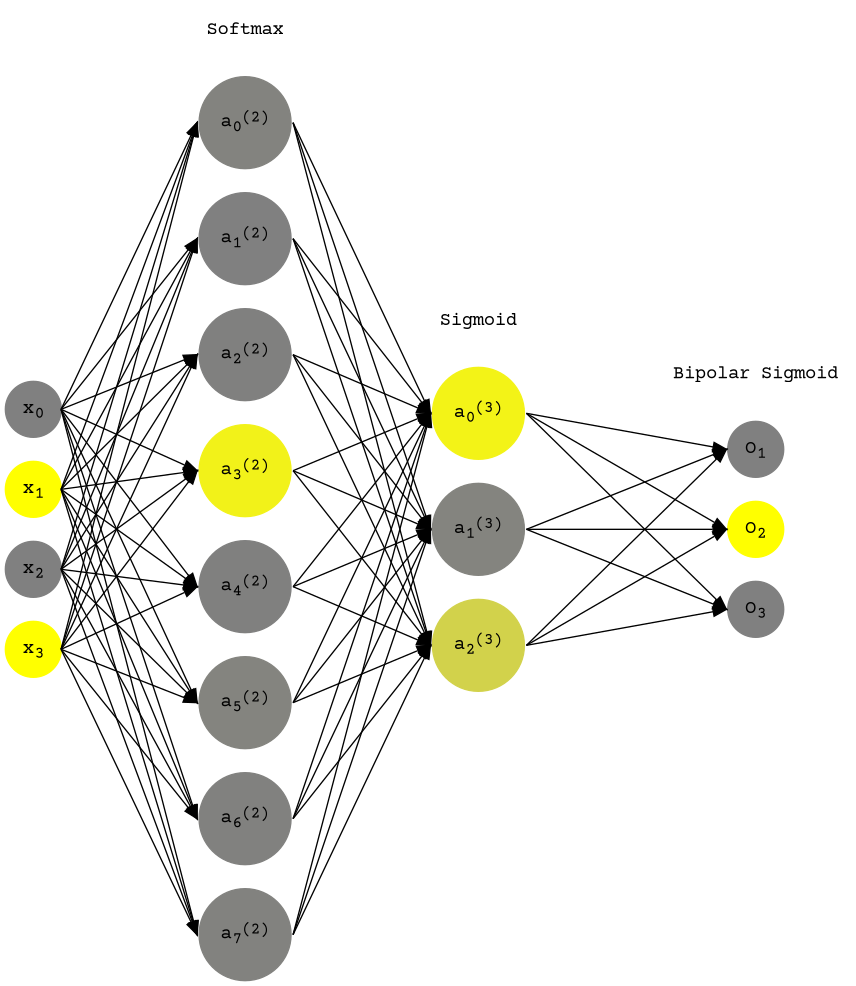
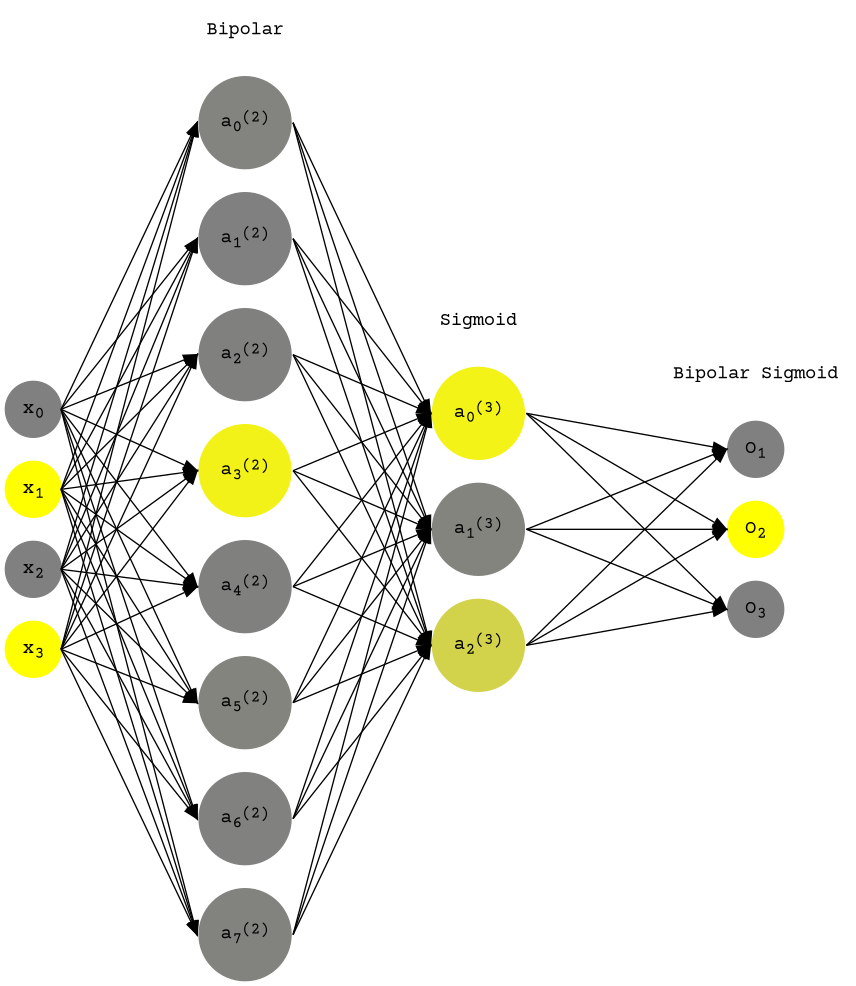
  digraph {
    rankdir=LR
    ranksep=1.4
    splines=false
    fontname="Courier Prime"
    node [color="0.1667, 0.0, 0.5" fillcolor="0.1667, 0.0, 0.5" shape=circle style=filled fontname="Courier Prime"]
    edge [headport=w style=solid tailport=e fontname="Courier Prime"]
    n1 [label=<x<sub>0</sub>>]
    n2 [color="0.1667, 1.0, 1.0" fillcolor="0.1667, 1.0, 1.0" label=<x<sub>1</sub>>]
    n3 [label=<x<sub>2</sub>>]
    n4 [color="0.1667, 1.0, 1.0" fillcolor="0.1667, 1.0, 1.0" label=<x<sub>3</sub>>]
    n5 [color="0.1667, 0.030517, 0.515258" fillcolor="0.1667, 0.030517, 0.515258" label=<a<sub>0</sub><sup>(2)</sup>>]
    n6 [color="0.1667, 0.000697, 0.500349" fillcolor="0.1667, 0.000697, 0.500349" label=<a<sub>1</sub><sup>(2)</sup>>]
    n7 [color="0.1667, 0.001593, 0.500797" fillcolor="0.1667, 0.001593, 0.500797" label=<a<sub>2</sub><sup>(2)</sup>>]
    n8 [color="0.1667, 0.895378, 0.947689" fillcolor="0.1667, 0.895378, 0.947689" label=<a<sub>3</sub><sup>(2)</sup>>]
    n9 [color="0.1667, 0.001180, 0.500590" fillcolor="0.1667, 0.001180, 0.500590" label=<a<sub>4</sub><sup>(2)</sup>>]
    n10 [color="0.1667, 0.036123, 0.518062" fillcolor="0.1667, 0.036123, 0.518062" label=<a<sub>5</sub><sup>(2)</sup>>]
    n11 [color="0.1667, 0.012696, 0.506348" fillcolor="0.1667, 0.012696, 0.506348" label=<a<sub>6</sub><sup>(2)</sup>>]
    n12 [color="0.1667, 0.021816, 0.510908" fillcolor="0.1667, 0.021816, 0.510908" label=<a<sub>7</sub><sup>(2)</sup>>]
    n13 [color="0.1667, 0.903465, 0.951733" fillcolor="0.1667, 0.903465, 0.951733" label=<a<sub>0</sub><sup>(3)</sup>>]
    n14 [color="0.1667, 0.035990, 0.517995" fillcolor="0.1667, 0.035990, 0.517995" label=<a<sub>1</sub><sup>(3)</sup>>]
    n15 [color="0.1667, 0.642690, 0.821345" fillcolor="0.1667, 0.642690, 0.821345" label=<a<sub>2</sub><sup>(3)</sup>>]
    n16 [label=<O<sub>1</sub>>]
    n17 [color="0.1667, 1.0, 1.0" fillcolor="0.1667, 1.0, 1.0" label=<O<sub>2</sub>>]
    n18 [label=<O<sub>3</sub>>]
-   n19 [label=Softmax shape=plaintext color="" fillcolor="" style=""]
+   n19 [label=Bipolar shape=plaintext color="" fillcolor="" style=""]
    n20 [label=Sigmoid shape=plaintext color="" fillcolor="" style=""]
    n21 [label="Bipolar Sigmoid" shape=plaintext color="" fillcolor="" style=""]
    subgraph sub_1 {
      n1
    }
    subgraph sub_2 {
      n2
    }
    subgraph sub_3 {
      n3
    }
    subgraph sub_4 {
      n4
    }
    subgraph sub_5 {
      n5
    }
    subgraph sub_6 {
      n6
    }
    subgraph sub_7 {
      n7
    }
    subgraph sub_8 {
      n8
    }
    subgraph sub_9 {
      n9
    }
    subgraph sub_10 {
      n10
    }
    subgraph sub_11 {
      n11
    }
    subgraph sub_12 {
      n12
    }
    subgraph sub_13 {
      n13
    }
    subgraph sub_14 {
      n14
    }
    subgraph sub_15 {
      n15
    }
    subgraph sub_16 {
      n16
    }
    subgraph sub_17 {
      n17
    }
    subgraph sub_18 {
      n18
    }
    subgraph sub_19 {
      rank=same
      n1
      n2
      n3
      n4
    }
    subgraph sub_20 {
      rank=same
      n5
      n6
      n7
      n8
      n9
      n10
      n11
      n12
    }
    subgraph sub_21 {
      rank=same
      n13
      n14
      n15
    }
    subgraph sub_22 {
      rank=same
      n16
      n17
      n18
    }
    subgraph sub_23 {
      rank=same
      n5
      n19
    }
    subgraph sub_24 {
      rank=same
      n13
      n20
    }
    subgraph sub_25 {
      rank=same
      n16
      n21
    }
    n1 -> n2 [style=invis]
    n1 -> n5
    n1 -> n6
    n1 -> n7
    n1 -> n8
    n1 -> n9
    n1 -> n10
    n1 -> n11
    n1 -> n12
    n2 -> n3 [style=invis]
    n2 -> n5
    n2 -> n6
    n2 -> n7
    n2 -> n8
    n2 -> n9
    n2 -> n10
    n2 -> n11
    n2 -> n12
    n3 -> n4 [style=invis]
    n3 -> n5
    n3 -> n6
    n3 -> n7
    n3 -> n8
    n3 -> n9
    n3 -> n10
    n3 -> n11
    n3 -> n12
    n4 -> n5
    n4 -> n6
    n4 -> n7
    n4 -> n8
    n4 -> n9
    n4 -> n10
    n4 -> n11
    n4 -> n12
    n5 -> n6 [style=invis]
    n5 -> n13
    n5 -> n14
    n5 -> n15
    n6 -> n7 [style=invis]
    n6 -> n13
    n6 -> n14
    n6 -> n15
    n7 -> n8 [style=invis]
    n7 -> n13
    n7 -> n14
    n7 -> n15
    n8 -> n9 [style=invis]
    n8 -> n13
    n8 -> n14
    n8 -> n15
    n9 -> n10 [style=invis]
    n9 -> n13
    n9 -> n14
    n9 -> n15
    n10 -> n11 [style=invis]
    n10 -> n13
    n10 -> n14
    n10 -> n15
    n11 -> n12 [style=invis]
    n11 -> n13
    n11 -> n14
    n11 -> n15
    n12 -> n13
    n12 -> n14
    n12 -> n15
    n13 -> n14 [style=invis]
    n13 -> n16
    n13 -> n17
    n13 -> n18
    n14 -> n15 [style=invis]
    n14 -> n16
    n14 -> n17
    n14 -> n18
    n15 -> n16
    n15 -> n17
    n15 -> n18
    n16 -> n17 [style=invis]
    n17 -> n18 [style=invis]
    n19 -> n5 [style=invis]
    n20 -> n13 [style=invis]
    n21 -> n16 [style=invis]
  }
